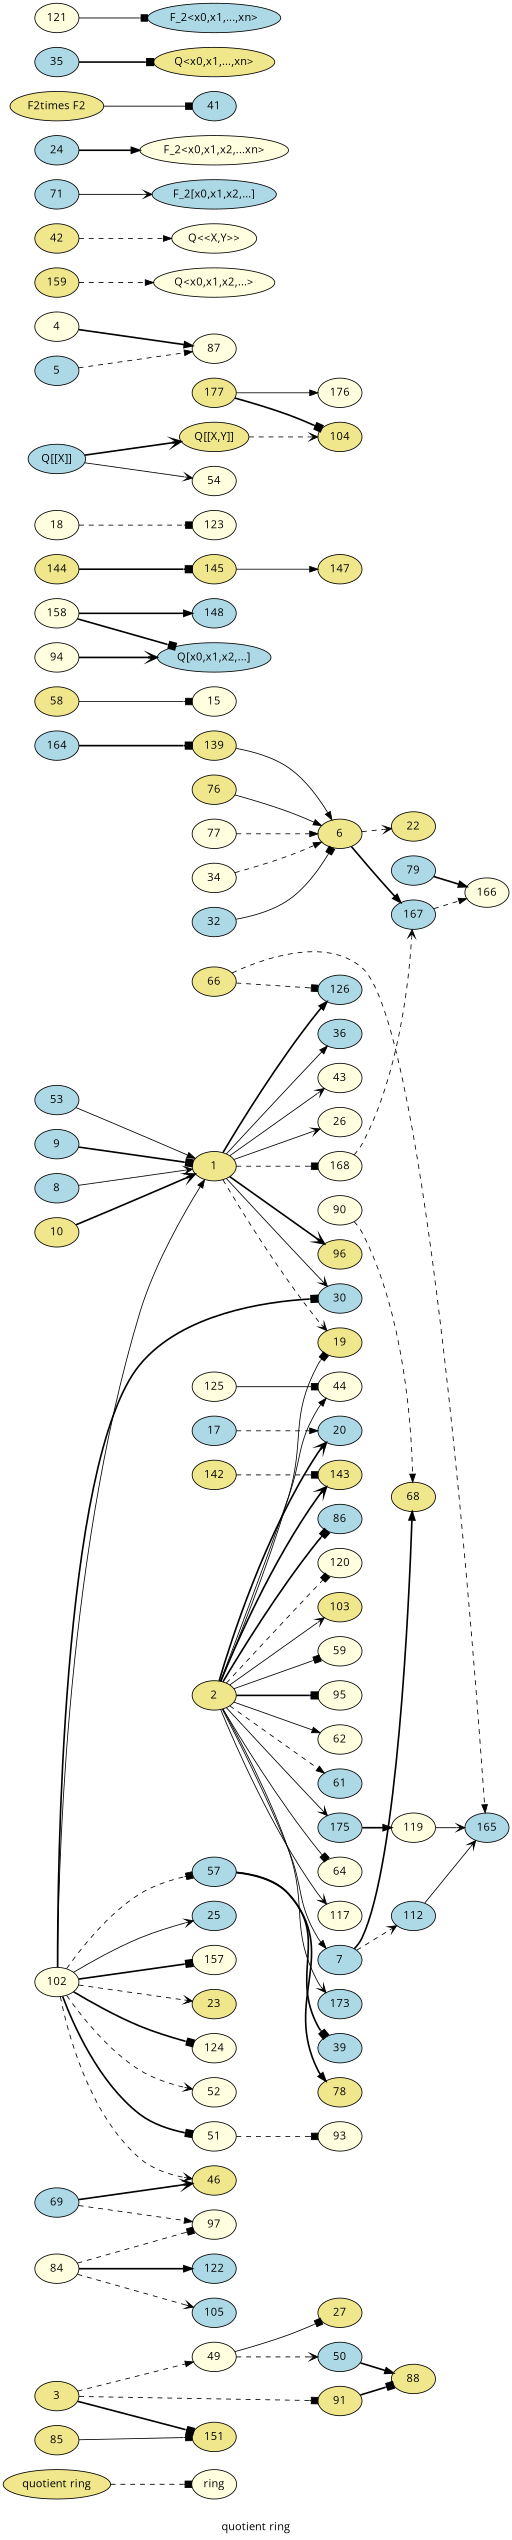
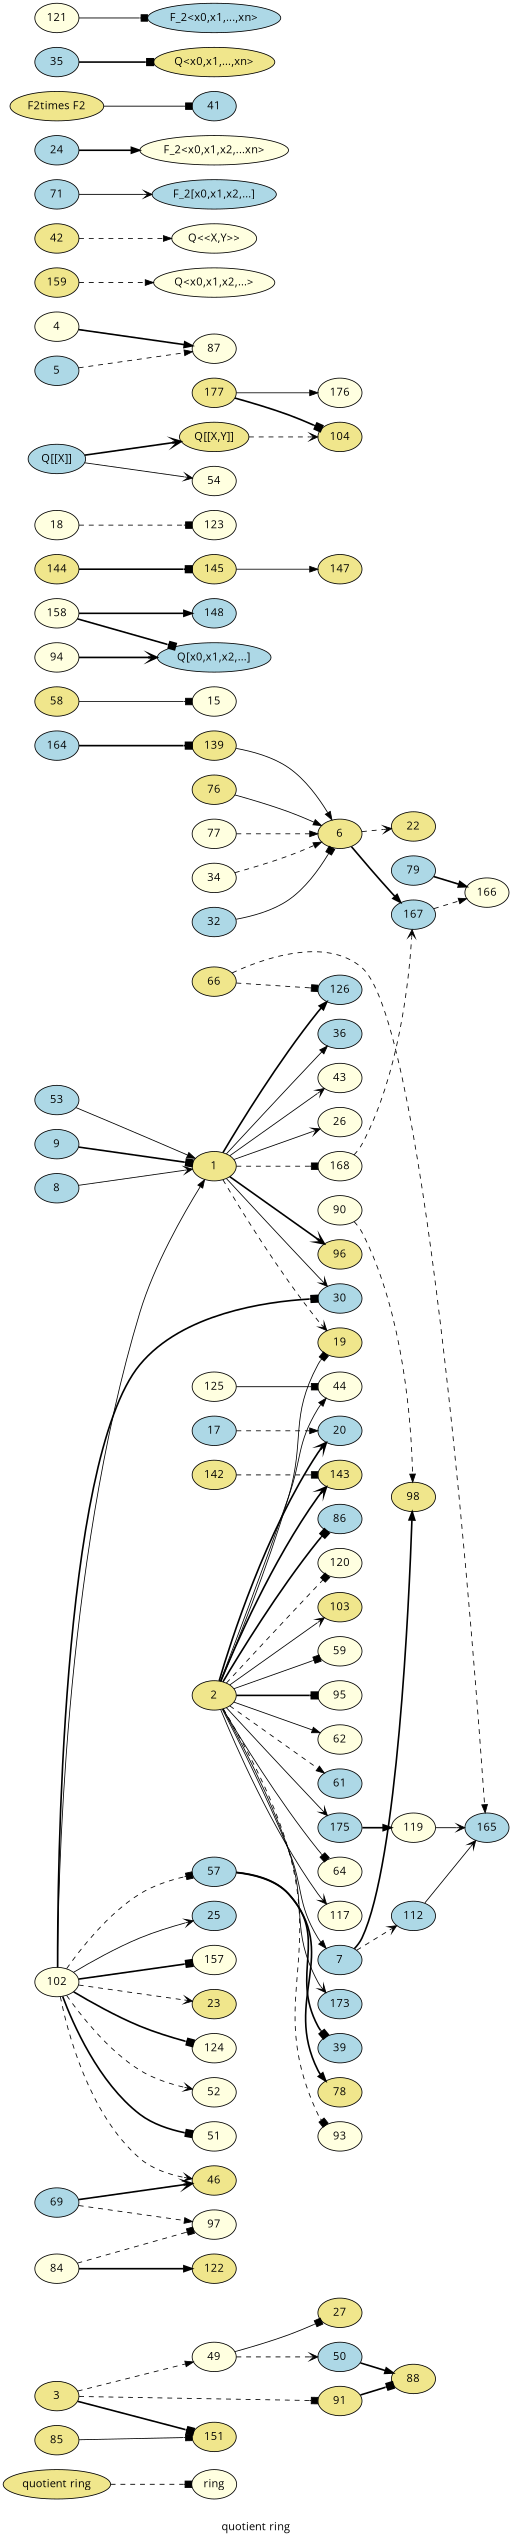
  digraph {
    fontname="Open Sans"
    label="quotient ring"
    rankdir=LR
    node [fillcolor=lightyellow fontname="Open Sans" style=filled]
    edge [arrowhead=box fontname="Open Sans" style=solid]
    "quotient ring" [fillcolor=khaki]
    ring
    27 [fillcolor=khaki]
    49
    50 [fillcolor=lightblue]
    88 [fillcolor=khaki]
    53 [fillcolor=lightblue]
    1 [fillcolor=khaki]
    168
    126 [fillcolor=lightblue]
    36 [fillcolor=lightblue]
    43
    26
    19 [fillcolor=khaki]
    30 [fillcolor=lightblue]
    96 [fillcolor=khaki]
    167 [fillcolor=lightblue]
    79 [fillcolor=lightblue]
    166
-   98 [fillcolor=khaki label=68]
+   98 [fillcolor=khaki]
    90
    165 [fillcolor=lightblue]
    119
    164 [fillcolor=lightblue]
    139 [fillcolor=khaki]
    6 [fillcolor=khaki]
    22 [fillcolor=khaki]
    175 [fillcolor=lightblue]
    112 [fillcolor=lightblue]
    57 [fillcolor=lightblue]
    78 [fillcolor=khaki]
    39 [fillcolor=lightblue]
    58 [fillcolor=khaki]
    15
    91 [fillcolor=khaki]
    66 [fillcolor=khaki]
    69 [fillcolor=lightblue]
    46 [fillcolor=khaki]
    97
    7 [fillcolor=lightblue]
    84
-   105 [fillcolor=lightblue]
-   122 [fillcolor=lightblue]
+   122 [fillcolor=khaki]
    148 [fillcolor=lightblue]
    158
    "Q[x0,x1,x2,...]" [fillcolor=lightblue]
    145 [fillcolor=khaki]
    147 [fillcolor=khaki]
    125
    44
    17 [fillcolor=lightblue]
    20 [fillcolor=lightblue]
    142 [fillcolor=khaki]
    143 [fillcolor=khaki]
    18
    123
    144 [fillcolor=khaki]
    76 [fillcolor=khaki]
    77
    34
    85 [fillcolor=khaki]
    151 [fillcolor=khaki]
    32 [fillcolor=lightblue]
    177 [fillcolor=khaki]
    176
    104 [fillcolor=khaki]
    2 [fillcolor=khaki]
    61 [fillcolor=lightblue]
    64
    117
    173 [fillcolor=lightblue]
    86 [fillcolor=lightblue]
    120
    103 [fillcolor=khaki]
    59
    93
    62
    95
    3 [fillcolor=khaki]
    102
    25 [fillcolor=lightblue]
    157
    23 [fillcolor=khaki]
    124
    52
    51
    9 [fillcolor=lightblue]
    8 [fillcolor=lightblue]
-   10 [fillcolor=khaki]
    "Q[[X,Y]]" [fillcolor=khaki]
    "Q[[X]]" [fillcolor=lightblue]
    54
    4
    87
    5 [fillcolor=lightblue]
    159 [fillcolor=khaki]
    "Q<x0,x1,x2,...>"
    42 [fillcolor=khaki]
    "Q<<X,Y>>"
    94
    71 [fillcolor=lightblue]
    "F_2[x0,x1,x2,...]" [fillcolor=lightblue]
    24 [fillcolor=lightblue]
    "F_2<x0,x1,x2,...xn>"
    "F2\times F2" [fillcolor=khaki]
    41 [fillcolor=lightblue]
    35 [fillcolor=lightblue]
    "Q<x0,x1,...,xn>" [fillcolor=khaki]
    "F_2<x0,x1,...,xn>" [fillcolor=lightblue]
    121
    "quotient ring" -> ring [style=dashed]
    49 -> 27
    49 -> 50 [arrowhead=vee style=dashed]
    50 -> 88 [arrowhead=normal style=bold]
    53 -> 1 [arrowhead=normal]
    1 -> 168 [style=dashed]
    1 -> 126 [arrowhead=normal style=bold]
    1 -> 36 [arrowhead=normal]
    1 -> 43 [arrowhead=vee]
    1 -> 26 [arrowhead=vee]
    1 -> 19 [arrowhead=vee style=dashed]
    1 -> 30 [arrowhead=vee]
    1 -> 96 [arrowhead=vee style=bold]
    168 -> 167 [arrowhead=vee style=dashed]
    167 -> 166 [arrowhead=normal style=dashed]
    79 -> 166 [arrowhead=normal style=bold]
    90 -> 98 [arrowhead=normal style=dashed]
    119 -> 165 [arrowhead=vee]
    164 -> 139 [style=bold]
    139 -> 6 [arrowhead=normal]
    6 -> 167 [arrowhead=normal style=bold]
    6 -> 22 [arrowhead=vee style=dashed]
    175 -> 119 [arrowhead=normal style=bold]
    112 -> 165 [arrowhead=vee]
    57 -> 78 [arrowhead=normal style=bold]
    57 -> 39 [style=bold]
    58 -> 15
    91 -> 88 [style=bold]
    66 -> 126 [style=dashed]
    66 -> 165 [arrowhead=normal style=dashed]
    69 -> 46 [arrowhead=vee style=bold]
    69 -> 97 [arrowhead=normal style=dashed]
    7 -> 98 [arrowhead=normal style=bold]
    7 -> 112 [arrowhead=vee style=dashed]
    84 -> 97 [style=dashed]
-   84 -> 105 [arrowhead=vee style=dashed]
    84 -> 122 [arrowhead=normal style=bold]
    158 -> 148 [arrowhead=normal style=bold]
    158 -> "Q[x0,x1,x2,...]" [style=bold]
    145 -> 147 [arrowhead=normal]
    125 -> 44
    17 -> 20 [arrowhead=normal style=dashed]
    142 -> 143 [style=dashed]
    18 -> 123 [style=dashed]
    144 -> 145 [style=bold]
    76 -> 6 [arrowhead=normal]
    77 -> 6 [arrowhead=normal style=dashed]
    34 -> 6 [arrowhead=normal style=dashed]
    85 -> 151
    32 -> 6
    177 -> 176 [arrowhead=normal]
    177 -> 104 [style=bold]
    2 -> 19
    2 -> 175 [arrowhead=vee]
    2 -> 7 [arrowhead=normal]
    2 -> 44 [arrowhead=normal]
    2 -> 20 [arrowhead=vee style=bold]
    2 -> 143 [arrowhead=vee style=bold]
    2 -> 61 [arrowhead=normal style=dashed]
    2 -> 64
    2 -> 117 [arrowhead=vee]
    2 -> 173 [arrowhead=vee]
    2 -> 86 [style=bold]
    2 -> 120 [style=dashed]
    2 -> 103 [arrowhead=vee]
    2 -> 59
-   51 -> 93 [style=dashed]
+   2 -> 93 [style=dashed]
    2 -> 62 [arrowhead=normal]
    2 -> 95 [style=bold]
    3 -> 49 [arrowhead=normal style=dashed]
    3 -> 91 [style=dashed]
    3 -> 151 [style=bold]
    102 -> 1 [arrowhead=normal]
    102 -> 30 [style=bold]
    102 -> 57 [style=dashed]
    102 -> 46 [arrowhead=vee style=dashed]
    102 -> 25 [arrowhead=vee]
    102 -> 157 [style=bold]
    102 -> 23 [arrowhead=vee style=dashed]
    102 -> 124 [style=bold]
    102 -> 52 [arrowhead=vee style=dashed]
    102 -> 51 [style=bold]
    9 -> 1 [style=bold]
    8 -> 1 [arrowhead=vee]
-   10 -> 1 [arrowhead=vee style=bold]
    "Q[[X,Y]]" -> 104 [arrowhead=vee style=dashed]
    "Q[[X]]" -> "Q[[X,Y]]" [arrowhead=vee style=bold]
    "Q[[X]]" -> 54 [arrowhead=vee]
    4 -> 87 [arrowhead=normal style=bold]
    5 -> 87 [arrowhead=normal style=dashed]
    159 -> "Q<x0,x1,x2,...>" [arrowhead=normal style=dashed]
    42 -> "Q<<X,Y>>" [arrowhead=normal style=dashed]
    94 -> "Q[x0,x1,x2,...]" [arrowhead=vee style=bold]
    71 -> "F_2[x0,x1,x2,...]" [arrowhead=vee]
    24 -> "F_2<x0,x1,x2,...xn>" [arrowhead=normal style=bold]
    "F2\times F2" -> 41
    35 -> "Q<x0,x1,...,xn>" [style=bold]
    121 -> "F_2<x0,x1,...,xn>"
  }
